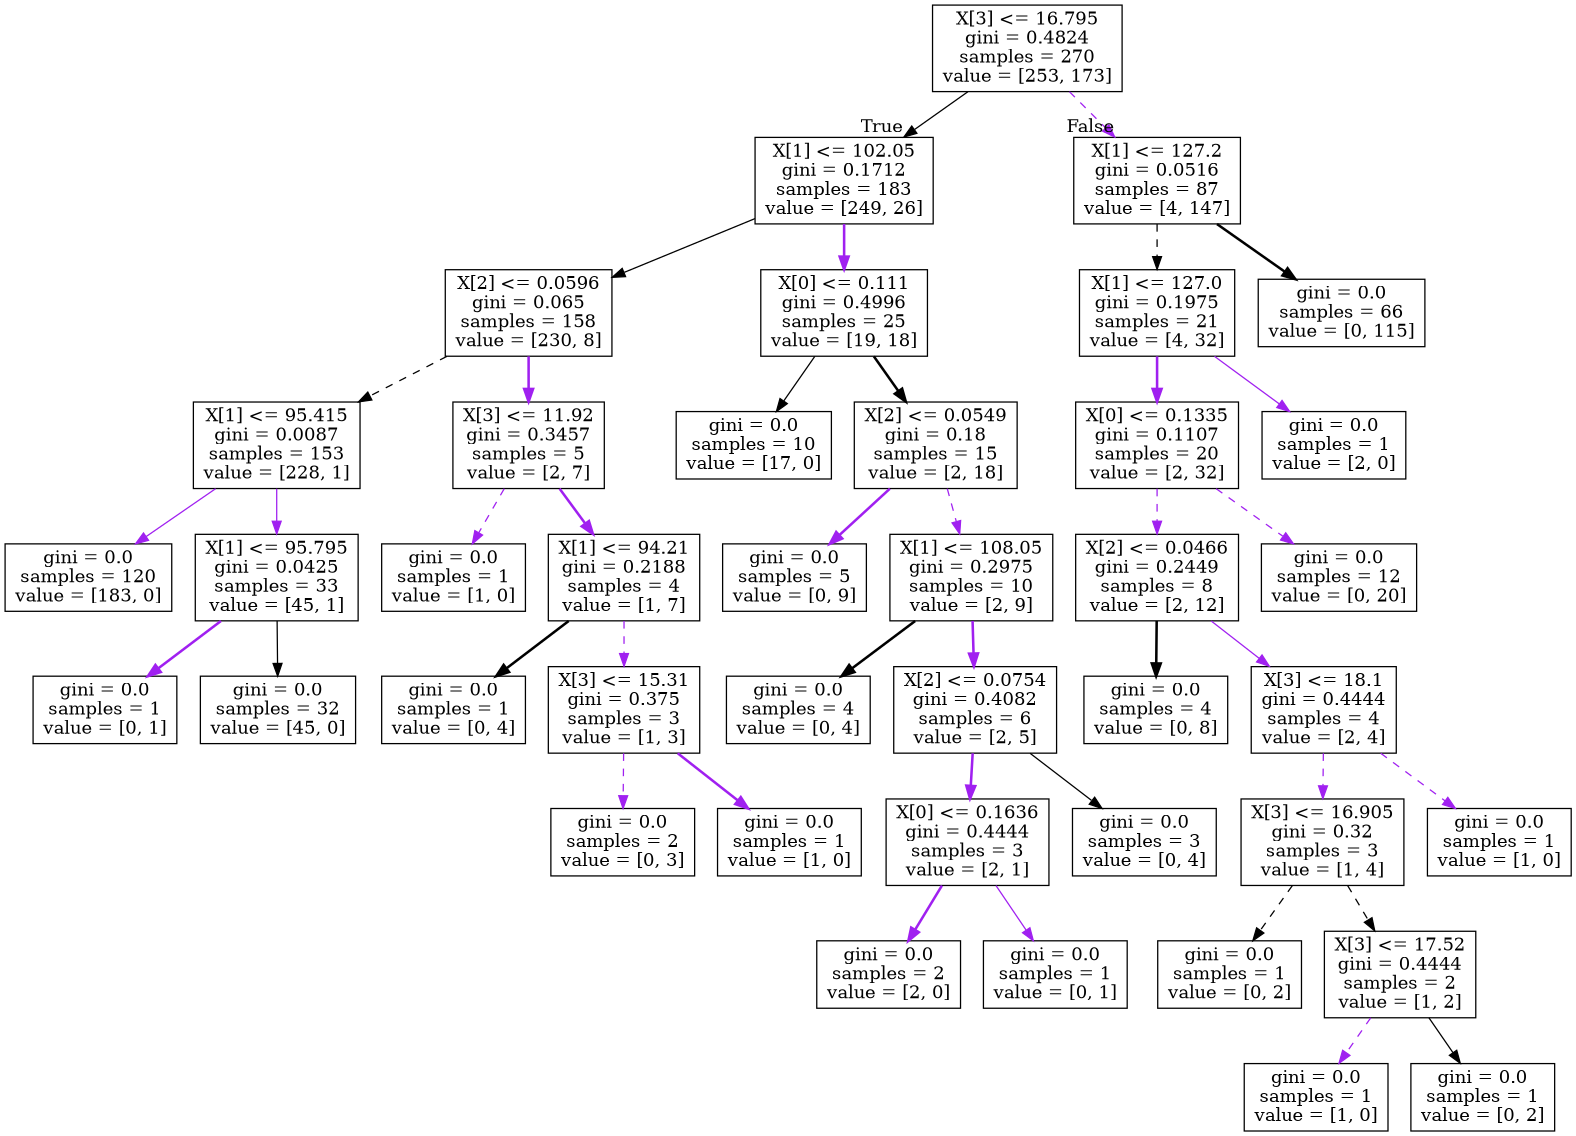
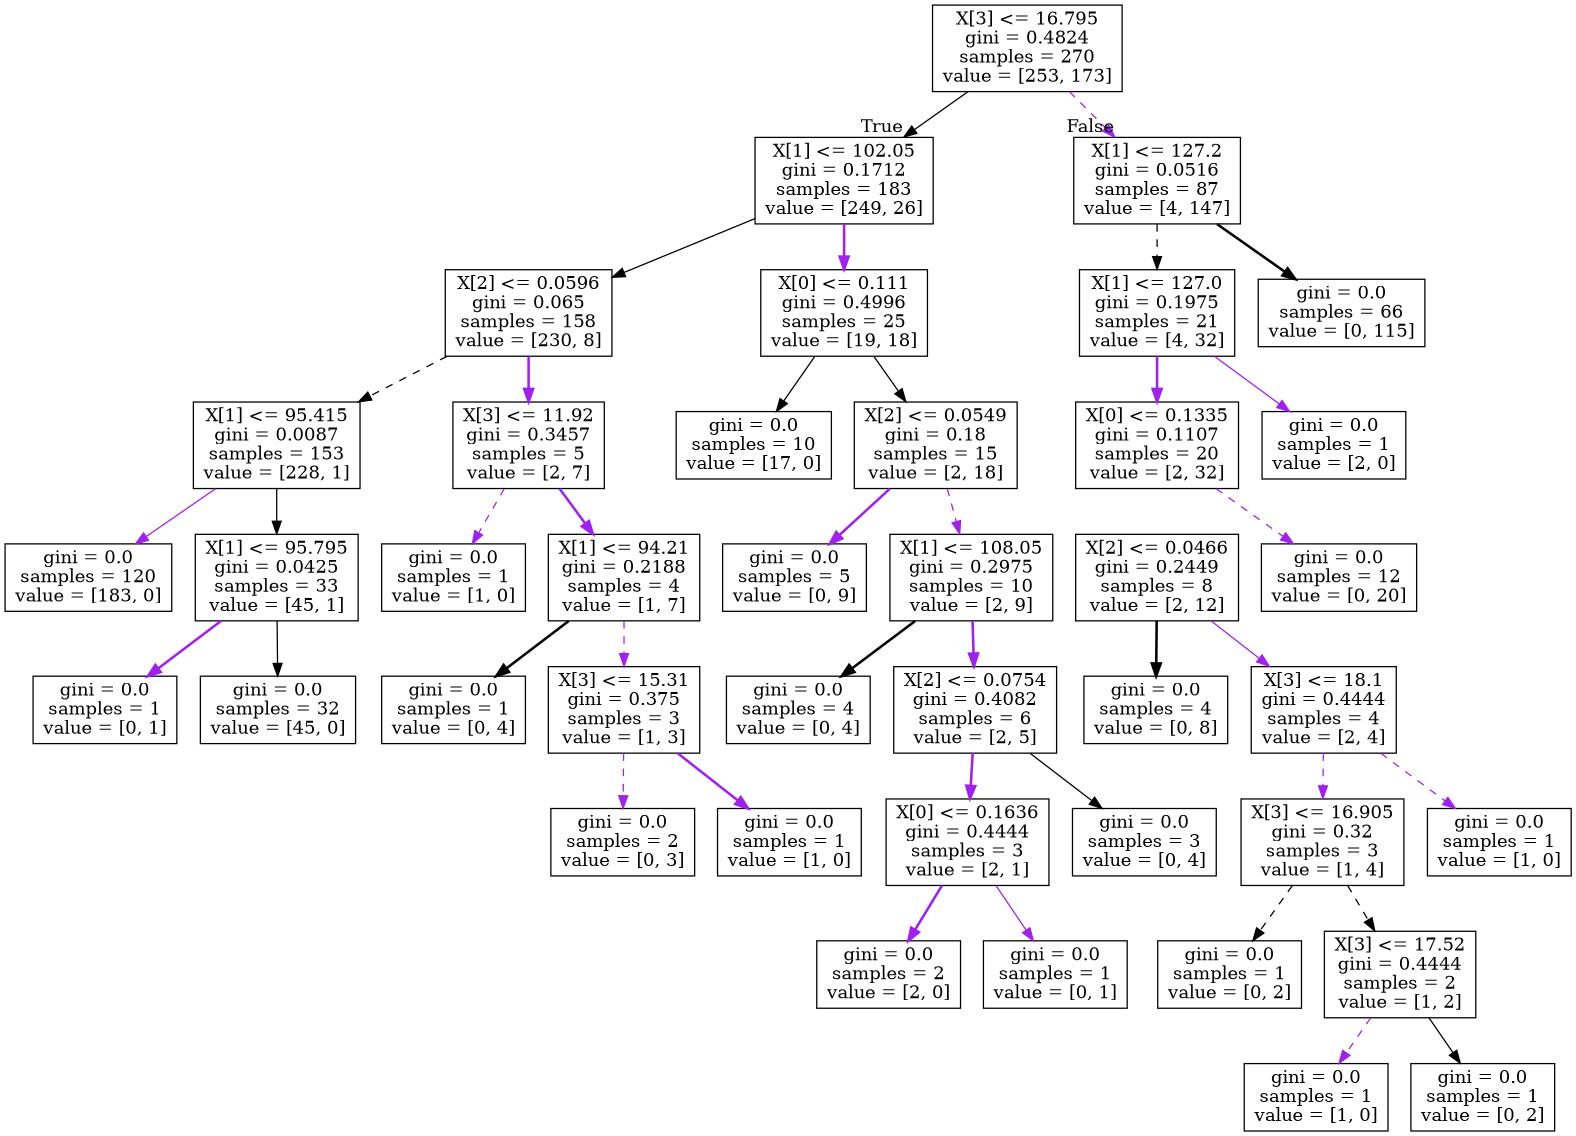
  digraph {
    node [shape=box]
    edge [color=purple style=bold]
    n1 [label="X[3] <= 16.795\ngini = 0.4824\nsamples = 270\nvalue = [253, 173]"]
    n2 [label="X[1] <= 102.05\ngini = 0.1712\nsamples = 183\nvalue = [249, 26]"]
    n3 [label="X[1] <= 127.2\ngini = 0.0516\nsamples = 87\nvalue = [4, 147]"]
    n4 [label="X[2] <= 0.0596\ngini = 0.065\nsamples = 158\nvalue = [230, 8]"]
    n5 [label="X[0] <= 0.111\ngini = 0.4996\nsamples = 25\nvalue = [19, 18]"]
    n6 [label="X[1] <= 127.0\ngini = 0.1975\nsamples = 21\nvalue = [4, 32]"]
    n7 [label="gini = 0.0\nsamples = 66\nvalue = [0, 115]"]
    n8 [label="X[1] <= 95.415\ngini = 0.0087\nsamples = 153\nvalue = [228, 1]"]
    n9 [label="X[3] <= 11.92\ngini = 0.3457\nsamples = 5\nvalue = [2, 7]"]
    n10 [label="gini = 0.0\nsamples = 10\nvalue = [17, 0]"]
    n11 [label="X[2] <= 0.0549\ngini = 0.18\nsamples = 15\nvalue = [2, 18]"]
    n12 [label="gini = 0.0\nsamples = 120\nvalue = [183, 0]"]
    n13 [label="X[1] <= 95.795\ngini = 0.0425\nsamples = 33\nvalue = [45, 1]"]
    n14 [label="gini = 0.0\nsamples = 1\nvalue = [1, 0]"]
    n15 [label="X[1] <= 94.21\ngini = 0.2188\nsamples = 4\nvalue = [1, 7]"]
    n16 [label="gini = 0.0\nsamples = 1\nvalue = [0, 1]"]
    n17 [label="gini = 0.0\nsamples = 32\nvalue = [45, 0]"]
    n18 [label="gini = 0.0\nsamples = 1\nvalue = [0, 4]"]
    n19 [label="X[3] <= 15.31\ngini = 0.375\nsamples = 3\nvalue = [1, 3]"]
    n20 [label="gini = 0.0\nsamples = 2\nvalue = [0, 3]"]
    n21 [label="gini = 0.0\nsamples = 1\nvalue = [1, 0]"]
    n22 [label="gini = 0.0\nsamples = 5\nvalue = [0, 9]"]
    n23 [label="X[1] <= 108.05\ngini = 0.2975\nsamples = 10\nvalue = [2, 9]"]
    n24 [label="gini = 0.0\nsamples = 4\nvalue = [0, 4]"]
    n25 [label="X[2] <= 0.0754\ngini = 0.4082\nsamples = 6\nvalue = [2, 5]"]
    n26 [label="X[0] <= 0.1636\ngini = 0.4444\nsamples = 3\nvalue = [2, 1]"]
    n27 [label="gini = 0.0\nsamples = 3\nvalue = [0, 4]"]
    n28 [label="gini = 0.0\nsamples = 2\nvalue = [2, 0]"]
    n29 [label="gini = 0.0\nsamples = 1\nvalue = [0, 1]"]
    n30 [label="X[0] <= 0.1335\ngini = 0.1107\nsamples = 20\nvalue = [2, 32]"]
    n31 [label="gini = 0.0\nsamples = 1\nvalue = [2, 0]"]
    n32 [label="X[2] <= 0.0466\ngini = 0.2449\nsamples = 8\nvalue = [2, 12]"]
    n33 [label="gini = 0.0\nsamples = 12\nvalue = [0, 20]"]
    n34 [label="gini = 0.0\nsamples = 4\nvalue = [0, 8]"]
    n35 [label="X[3] <= 18.1\ngini = 0.4444\nsamples = 4\nvalue = [2, 4]"]
    n36 [label="X[3] <= 16.905\ngini = 0.32\nsamples = 3\nvalue = [1, 4]"]
    n37 [label="gini = 0.0\nsamples = 1\nvalue = [1, 0]"]
    n38 [label="gini = 0.0\nsamples = 1\nvalue = [0, 2]"]
    n39 [label="X[3] <= 17.52\ngini = 0.4444\nsamples = 2\nvalue = [1, 2]"]
    n40 [label="gini = 0.0\nsamples = 1\nvalue = [1, 0]"]
    n41 [label="gini = 0.0\nsamples = 1\nvalue = [0, 2]"]
    n1 -> n2 [color=black headlabel=True labelangle=45 labeldistance=2.5 style=solid]
    n1 -> n3 [headlabel=False labelangle=-45 labeldistance=2.5 style=dashed]
    n2 -> n4 [color=black style=solid]
    n2 -> n5
    n3 -> n6 [color=black style=dashed]
    n3 -> n7 [color=black]
    n4 -> n8 [color=black style=dashed]
    n4 -> n9
    n5 -> n10 [color=black style=solid]
-   n5 -> n11 [color=black]
+   n5 -> n11 [color=black style=solid]
    n6 -> n30
    n6 -> n31 [style=solid]
    n8 -> n12 [style=solid]
-   n8 -> n13 [style=solid]
+   n8 -> n13 [color=black style=solid]
    n9 -> n14 [style=dashed]
    n9 -> n15
    n11 -> n22
    n11 -> n23 [style=dashed]
    n13 -> n16
    n13 -> n17 [color=black style=solid]
    n15 -> n18 [color=black]
    n15 -> n19 [style=dashed]
    n19 -> n20 [style=dashed]
    n19 -> n21
    n23 -> n24 [color=black]
    n23 -> n25
    n25 -> n26
    n25 -> n27 [color=black style=solid]
    n26 -> n28
    n26 -> n29 [style=solid]
-   n30 -> n32 [style=dashed]
    n30 -> n33 [style=dashed]
    n32 -> n34 [color=black]
    n32 -> n35 [style=solid]
    n35 -> n36 [style=dashed]
    n35 -> n37 [style=dashed]
    n36 -> n38 [color=black style=dashed]
    n36 -> n39 [color=black style=dashed]
    n39 -> n40 [style=dashed]
    n39 -> n41 [color=black style=solid]
  }
